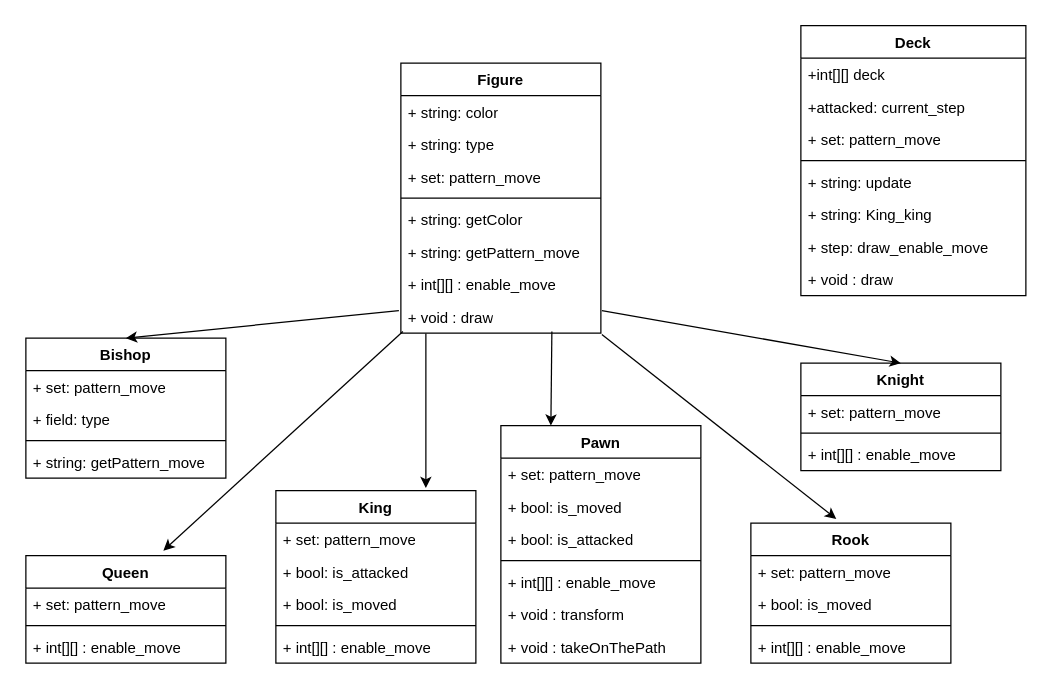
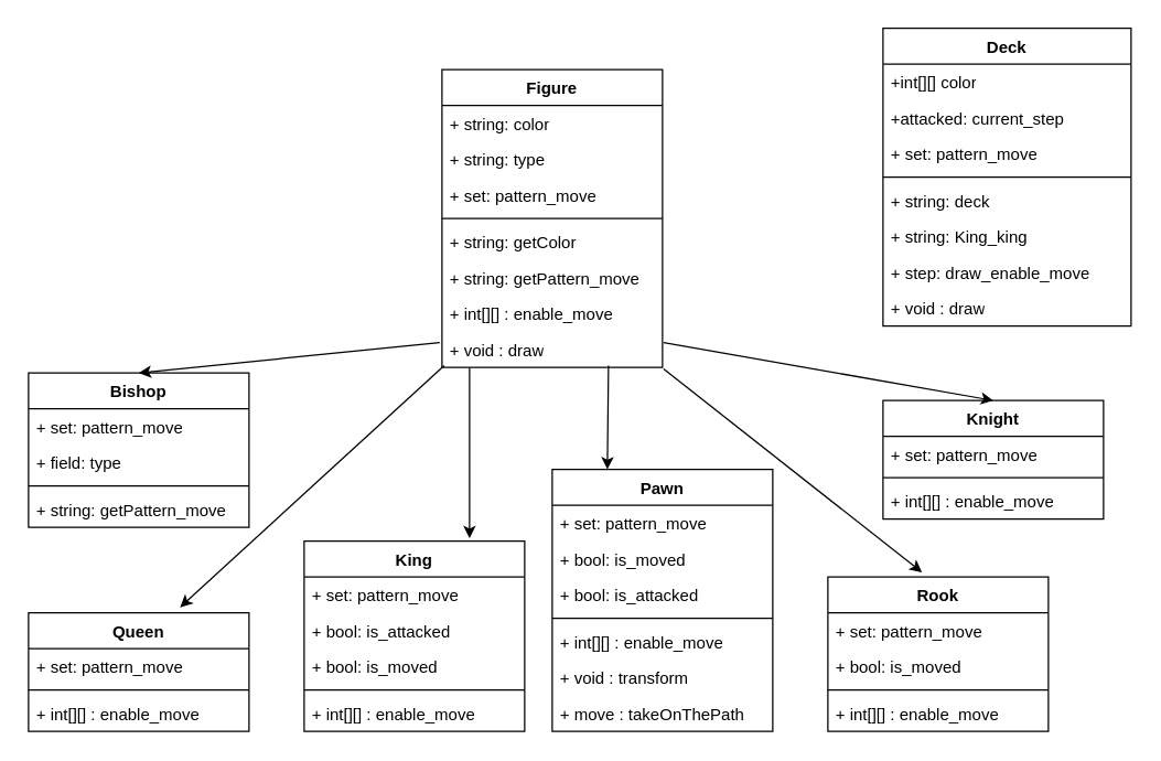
  <mxCell id="0" />
  <mxCell id="1" parent="0" />
  <mxCell id="2" value="Figure" style="swimlane;fontStyle=1;align=center;verticalAlign=top;childLayout=stackLayout;horizontal=1;startSize=26;horizontalStack=0;resizeParent=1;resizeParentMax=0;resizeLast=0;collapsible=1;marginBottom=0;whiteSpace=wrap;html=1;" vertex="1" parent="1"><mxGeometry x="320" y="50" width="160" height="216" as="geometry" /></mxCell>
  <mxCell id="3" value="+ string: color&lt;br&gt;" style="text;strokeColor=none;fillColor=none;align=left;verticalAlign=top;spacingLeft=4;spacingRight=4;overflow=hidden;rotatable=0;points=[[0,0.5],[1,0.5]];portConstraint=eastwest;whiteSpace=wrap;html=1;" vertex="1" parent="2"><mxGeometry y="26" width="160" height="26" as="geometry" /></mxCell>
  <mxCell id="4" value="+ string: type" style="text;strokeColor=none;fillColor=none;align=left;verticalAlign=top;spacingLeft=4;spacingRight=4;overflow=hidden;rotatable=0;points=[[0,0.5],[1,0.5]];portConstraint=eastwest;whiteSpace=wrap;html=1;" vertex="1" parent="2"><mxGeometry y="52" width="160" height="26" as="geometry" /></mxCell>
  <mxCell id="5" value="+ set: pattern_move" style="text;strokeColor=none;fillColor=none;align=left;verticalAlign=top;spacingLeft=4;spacingRight=4;overflow=hidden;rotatable=0;points=[[0,0.5],[1,0.5]];portConstraint=eastwest;whiteSpace=wrap;html=1;" vertex="1" parent="2"><mxGeometry y="78" width="160" height="26" as="geometry" /></mxCell>
  <mxCell id="6" value="" style="line;strokeWidth=1;fillColor=none;align=left;verticalAlign=middle;spacingTop=-1;spacingLeft=3;spacingRight=3;rotatable=0;labelPosition=right;points=[];portConstraint=eastwest;strokeColor=inherit;" vertex="1" parent="2"><mxGeometry y="104" width="160" height="8" as="geometry" /></mxCell>
  <mxCell id="7" value="+ string: getColor" style="text;strokeColor=none;fillColor=none;align=left;verticalAlign=top;spacingLeft=4;spacingRight=4;overflow=hidden;rotatable=0;points=[[0,0.5],[1,0.5]];portConstraint=eastwest;whiteSpace=wrap;html=1;" vertex="1" parent="2"><mxGeometry y="112" width="160" height="26" as="geometry" /></mxCell>
  <mxCell id="8" value="+ string: getPattern_move" style="text;strokeColor=none;fillColor=none;align=left;verticalAlign=top;spacingLeft=4;spacingRight=4;overflow=hidden;rotatable=0;points=[[0,0.5],[1,0.5]];portConstraint=eastwest;whiteSpace=wrap;html=1;" vertex="1" parent="2"><mxGeometry y="138" width="160" height="26" as="geometry" /></mxCell>
  <mxCell id="9" value="+ int[][] : enable_move" style="text;strokeColor=none;fillColor=none;align=left;verticalAlign=top;spacingLeft=4;spacingRight=4;overflow=hidden;rotatable=0;points=[[0,0.5],[1,0.5]];portConstraint=eastwest;whiteSpace=wrap;html=1;" vertex="1" parent="2"><mxGeometry y="164" width="160" height="26" as="geometry" /></mxCell>
  <mxCell id="10" value="+ void : draw" style="text;strokeColor=none;fillColor=none;align=left;verticalAlign=top;spacingLeft=4;spacingRight=4;overflow=hidden;rotatable=0;points=[[0,0.5],[1,0.5]];portConstraint=eastwest;whiteSpace=wrap;html=1;" vertex="1" parent="2"><mxGeometry y="190" width="160" height="26" as="geometry" /></mxCell>
  <mxCell id="11" value="Bishop" style="swimlane;fontStyle=1;align=center;verticalAlign=top;childLayout=stackLayout;horizontal=1;startSize=26;horizontalStack=0;resizeParent=1;resizeParentMax=0;resizeLast=0;collapsible=1;marginBottom=0;whiteSpace=wrap;html=1;" vertex="1" parent="1"><mxGeometry x="20" y="270" width="160" height="112" as="geometry" /></mxCell>
  <mxCell id="12" value="+ set: pattern_move" style="text;strokeColor=none;fillColor=none;align=left;verticalAlign=top;spacingLeft=4;spacingRight=4;overflow=hidden;rotatable=0;points=[[0,0.5],[1,0.5]];portConstraint=eastwest;whiteSpace=wrap;html=1;" vertex="1" parent="11"><mxGeometry y="26" width="160" height="26" as="geometry" /></mxCell>
  <mxCell id="13" value="+ field: type" style="text;strokeColor=none;fillColor=none;align=left;verticalAlign=top;spacingLeft=4;spacingRight=4;overflow=hidden;rotatable=0;points=[[0,0.5],[1,0.5]];portConstraint=eastwest;whiteSpace=wrap;html=1;" vertex="1" parent="11"><mxGeometry y="52" width="160" height="26" as="geometry" /></mxCell>
  <mxCell id="14" value="" style="line;strokeWidth=1;fillColor=none;align=left;verticalAlign=middle;spacingTop=-1;spacingLeft=3;spacingRight=3;rotatable=0;labelPosition=right;points=[];portConstraint=eastwest;strokeColor=inherit;" vertex="1" parent="11"><mxGeometry y="78" width="160" height="8" as="geometry" /></mxCell>
  <mxCell id="15" value="+ string: getPattern_move" style="text;strokeColor=none;fillColor=none;align=left;verticalAlign=top;spacingLeft=4;spacingRight=4;overflow=hidden;rotatable=0;points=[[0,0.5],[1,0.5]];portConstraint=eastwest;whiteSpace=wrap;html=1;" vertex="1" parent="11"><mxGeometry y="86" width="160" height="26" as="geometry" /></mxCell>
  <mxCell id="16" value="" style="endArrow=classic;html=1;rounded=0;entryX=0.5;entryY=0;entryDx=0;entryDy=0;exitX=-0.01;exitY=0.308;exitDx=0;exitDy=0;exitPerimeter=0;" edge="1" parent="1" source="10" target="11"><mxGeometry width="50" height="50" relative="1" as="geometry"><mxPoint x="400" y="270" as="sourcePoint" /><mxPoint x="430" y="240" as="targetPoint" /></mxGeometry></mxCell>
  <mxCell id="17" value="King" style="swimlane;fontStyle=1;align=center;verticalAlign=top;childLayout=stackLayout;horizontal=1;startSize=26;horizontalStack=0;resizeParent=1;resizeParentMax=0;resizeLast=0;collapsible=1;marginBottom=0;whiteSpace=wrap;html=1;" vertex="1" parent="1"><mxGeometry x="220" y="392" width="160" height="138" as="geometry" /></mxCell>
  <mxCell id="18" value="+ set: pattern_move" style="text;strokeColor=none;fillColor=none;align=left;verticalAlign=top;spacingLeft=4;spacingRight=4;overflow=hidden;rotatable=0;points=[[0,0.5],[1,0.5]];portConstraint=eastwest;whiteSpace=wrap;html=1;" vertex="1" parent="17"><mxGeometry y="26" width="160" height="26" as="geometry" /></mxCell>
  <mxCell id="19" value="+ bool: is_attacked" style="text;strokeColor=none;fillColor=none;align=left;verticalAlign=top;spacingLeft=4;spacingRight=4;overflow=hidden;rotatable=0;points=[[0,0.5],[1,0.5]];portConstraint=eastwest;whiteSpace=wrap;html=1;" vertex="1" parent="17"><mxGeometry y="52" width="160" height="26" as="geometry" /></mxCell>
  <mxCell id="20" value="+ bool: is_moved" style="text;strokeColor=none;fillColor=none;align=left;verticalAlign=top;spacingLeft=4;spacingRight=4;overflow=hidden;rotatable=0;points=[[0,0.5],[1,0.5]];portConstraint=eastwest;whiteSpace=wrap;html=1;" vertex="1" parent="17"><mxGeometry y="78" width="160" height="26" as="geometry" /></mxCell>
  <mxCell id="21" value="" style="line;strokeWidth=1;fillColor=none;align=left;verticalAlign=middle;spacingTop=-1;spacingLeft=3;spacingRight=3;rotatable=0;labelPosition=right;points=[];portConstraint=eastwest;strokeColor=inherit;" vertex="1" parent="17"><mxGeometry y="104" width="160" height="8" as="geometry" /></mxCell>
  <mxCell id="22" value="+ int[][] : enable_move" style="text;strokeColor=none;fillColor=none;align=left;verticalAlign=top;spacingLeft=4;spacingRight=4;overflow=hidden;rotatable=0;points=[[0,0.5],[1,0.5]];portConstraint=eastwest;whiteSpace=wrap;html=1;" vertex="1" parent="17"><mxGeometry y="112" width="160" height="26" as="geometry" /></mxCell>
  <mxCell id="23" value="" style="endArrow=classic;html=1;rounded=0;exitX=0.125;exitY=1.013;exitDx=0;exitDy=0;exitPerimeter=0;" edge="1" parent="1" source="10"><mxGeometry width="50" height="50" relative="1" as="geometry"><mxPoint x="338" y="278" as="sourcePoint" /><mxPoint x="340" y="390" as="targetPoint" /></mxGeometry></mxCell>
  <mxCell id="24" value="Queen" style="swimlane;fontStyle=1;align=center;verticalAlign=top;childLayout=stackLayout;horizontal=1;startSize=26;horizontalStack=0;resizeParent=1;resizeParentMax=0;resizeLast=0;collapsible=1;marginBottom=0;whiteSpace=wrap;html=1;" vertex="1" parent="1"><mxGeometry x="20" y="444" width="160" height="86" as="geometry" /></mxCell>
  <mxCell id="25" value="+ set: pattern_move" style="text;strokeColor=none;fillColor=none;align=left;verticalAlign=top;spacingLeft=4;spacingRight=4;overflow=hidden;rotatable=0;points=[[0,0.5],[1,0.5]];portConstraint=eastwest;whiteSpace=wrap;html=1;" vertex="1" parent="24"><mxGeometry y="26" width="160" height="26" as="geometry" /></mxCell>
  <mxCell id="26" value="" style="line;strokeWidth=1;fillColor=none;align=left;verticalAlign=middle;spacingTop=-1;spacingLeft=3;spacingRight=3;rotatable=0;labelPosition=right;points=[];portConstraint=eastwest;strokeColor=inherit;" vertex="1" parent="24"><mxGeometry y="52" width="160" height="8" as="geometry" /></mxCell>
  <mxCell id="27" value="+ int[][] : enable_move" style="text;strokeColor=none;fillColor=none;align=left;verticalAlign=top;spacingLeft=4;spacingRight=4;overflow=hidden;rotatable=0;points=[[0,0.5],[1,0.5]];portConstraint=eastwest;whiteSpace=wrap;html=1;" vertex="1" parent="24"><mxGeometry y="60" width="160" height="26" as="geometry" /></mxCell>
  <mxCell id="28" value="" style="endArrow=classic;html=1;rounded=0;exitX=0.01;exitY=0.949;exitDx=0;exitDy=0;exitPerimeter=0;" edge="1" parent="1" source="10"><mxGeometry width="50" height="50" relative="1" as="geometry"><mxPoint x="351" y="279" as="sourcePoint" /><mxPoint x="130" y="440" as="targetPoint" /></mxGeometry></mxCell>
  <mxCell id="29" value="Rook" style="swimlane;fontStyle=1;align=center;verticalAlign=top;childLayout=stackLayout;horizontal=1;startSize=26;horizontalStack=0;resizeParent=1;resizeParentMax=0;resizeLast=0;collapsible=1;marginBottom=0;whiteSpace=wrap;html=1;" vertex="1" parent="1"><mxGeometry x="600" y="418" width="160" height="112" as="geometry" /></mxCell>
  <mxCell id="30" value="+ set: pattern_move" style="text;strokeColor=none;fillColor=none;align=left;verticalAlign=top;spacingLeft=4;spacingRight=4;overflow=hidden;rotatable=0;points=[[0,0.5],[1,0.5]];portConstraint=eastwest;whiteSpace=wrap;html=1;" vertex="1" parent="29"><mxGeometry y="26" width="160" height="26" as="geometry" /></mxCell>
  <mxCell id="31" value="+ bool: is_moved" style="text;strokeColor=none;fillColor=none;align=left;verticalAlign=top;spacingLeft=4;spacingRight=4;overflow=hidden;rotatable=0;points=[[0,0.5],[1,0.5]];portConstraint=eastwest;whiteSpace=wrap;html=1;" vertex="1" parent="29"><mxGeometry y="52" width="160" height="26" as="geometry" /></mxCell>
  <mxCell id="32" value="" style="line;strokeWidth=1;fillColor=none;align=left;verticalAlign=middle;spacingTop=-1;spacingLeft=3;spacingRight=3;rotatable=0;labelPosition=right;points=[];portConstraint=eastwest;strokeColor=inherit;" vertex="1" parent="29"><mxGeometry y="78" width="160" height="8" as="geometry" /></mxCell>
  <mxCell id="33" value="+ int[][] : enable_move" style="text;strokeColor=none;fillColor=none;align=left;verticalAlign=top;spacingLeft=4;spacingRight=4;overflow=hidden;rotatable=0;points=[[0,0.5],[1,0.5]];portConstraint=eastwest;whiteSpace=wrap;html=1;" vertex="1" parent="29"><mxGeometry y="86" width="160" height="26" as="geometry" /></mxCell>
  <mxCell id="34" value="" style="endArrow=classic;html=1;rounded=0;exitX=1.005;exitY=1.045;exitDx=0;exitDy=0;exitPerimeter=0;entryX=0.427;entryY=-0.03;entryDx=0;entryDy=0;entryPerimeter=0;" edge="1" parent="1" source="10" target="29"><mxGeometry width="50" height="50" relative="1" as="geometry"><mxPoint x="353" y="277" as="sourcePoint" /><mxPoint x="650" y="410" as="targetPoint" /></mxGeometry></mxCell>
  <mxCell id="35" value="Pawn" style="swimlane;fontStyle=1;align=center;verticalAlign=top;childLayout=stackLayout;horizontal=1;startSize=26;horizontalStack=0;resizeParent=1;resizeParentMax=0;resizeLast=0;collapsible=1;marginBottom=0;whiteSpace=wrap;html=1;" vertex="1" parent="1"><mxGeometry x="400" y="340" width="160" height="190" as="geometry" /></mxCell>
  <mxCell id="36" value="+ set: pattern_move" style="text;strokeColor=none;fillColor=none;align=left;verticalAlign=top;spacingLeft=4;spacingRight=4;overflow=hidden;rotatable=0;points=[[0,0.5],[1,0.5]];portConstraint=eastwest;whiteSpace=wrap;html=1;" vertex="1" parent="35"><mxGeometry y="26" width="160" height="26" as="geometry" /></mxCell>
  <mxCell id="37" value="+ bool: is_moved" style="text;strokeColor=none;fillColor=none;align=left;verticalAlign=top;spacingLeft=4;spacingRight=4;overflow=hidden;rotatable=0;points=[[0,0.5],[1,0.5]];portConstraint=eastwest;whiteSpace=wrap;html=1;" vertex="1" parent="35"><mxGeometry y="52" width="160" height="26" as="geometry" /></mxCell>
  <mxCell id="38" value="+ bool: is_attacked" style="text;strokeColor=none;fillColor=none;align=left;verticalAlign=top;spacingLeft=4;spacingRight=4;overflow=hidden;rotatable=0;points=[[0,0.5],[1,0.5]];portConstraint=eastwest;whiteSpace=wrap;html=1;" vertex="1" parent="35"><mxGeometry y="78" width="160" height="26" as="geometry" /></mxCell>
  <mxCell id="39" value="" style="line;strokeWidth=1;fillColor=none;align=left;verticalAlign=middle;spacingTop=-1;spacingLeft=3;spacingRight=3;rotatable=0;labelPosition=right;points=[];portConstraint=eastwest;strokeColor=inherit;" vertex="1" parent="35"><mxGeometry y="104" width="160" height="8" as="geometry" /></mxCell>
  <mxCell id="40" value="+ int[][] : enable_move" style="text;strokeColor=none;fillColor=none;align=left;verticalAlign=top;spacingLeft=4;spacingRight=4;overflow=hidden;rotatable=0;points=[[0,0.5],[1,0.5]];portConstraint=eastwest;whiteSpace=wrap;html=1;" vertex="1" parent="35"><mxGeometry y="112" width="160" height="26" as="geometry" /></mxCell>
  <mxCell id="41" value="+ void : transform" style="text;strokeColor=none;fillColor=none;align=left;verticalAlign=top;spacingLeft=4;spacingRight=4;overflow=hidden;rotatable=0;points=[[0,0.5],[1,0.5]];portConstraint=eastwest;whiteSpace=wrap;html=1;" vertex="1" parent="35"><mxGeometry y="138" width="160" height="26" as="geometry" /></mxCell>
- <mxCell id="42" value="+ void : takeOnThePath" style="text;strokeColor=none;fillColor=none;align=left;verticalAlign=top;spacingLeft=4;spacingRight=4;overflow=hidden;rotatable=0;points=[[0,0.5],[1,0.5]];portConstraint=eastwest;whiteSpace=wrap;html=1;" vertex="1" parent="35"><mxGeometry y="164" width="160" height="26" as="geometry" /></mxCell>
+ <mxCell id="42" value="+ move : takeOnThePath" style="text;strokeColor=none;fillColor=none;align=left;verticalAlign=top;spacingLeft=4;spacingRight=4;overflow=hidden;rotatable=0;points=[[0,0.5],[1,0.5]];portConstraint=eastwest;whiteSpace=wrap;html=1;" vertex="1" parent="35"><mxGeometry y="164" width="160" height="26" as="geometry" /></mxCell>
  <mxCell id="43" value="Knight" style="swimlane;fontStyle=1;align=center;verticalAlign=top;childLayout=stackLayout;horizontal=1;startSize=26;horizontalStack=0;resizeParent=1;resizeParentMax=0;resizeLast=0;collapsible=1;marginBottom=0;whiteSpace=wrap;html=1;" vertex="1" parent="1"><mxGeometry x="640" y="290" width="160" height="86" as="geometry" /></mxCell>
  <mxCell id="44" value="+ set: pattern_move" style="text;strokeColor=none;fillColor=none;align=left;verticalAlign=top;spacingLeft=4;spacingRight=4;overflow=hidden;rotatable=0;points=[[0,0.5],[1,0.5]];portConstraint=eastwest;whiteSpace=wrap;html=1;" vertex="1" parent="43"><mxGeometry y="26" width="160" height="26" as="geometry" /></mxCell>
  <mxCell id="45" value="" style="line;strokeWidth=1;fillColor=none;align=left;verticalAlign=middle;spacingTop=-1;spacingLeft=3;spacingRight=3;rotatable=0;labelPosition=right;points=[];portConstraint=eastwest;strokeColor=inherit;" vertex="1" parent="43"><mxGeometry y="52" width="160" height="8" as="geometry" /></mxCell>
  <mxCell id="46" value="+ int[][] : enable_move" style="text;strokeColor=none;fillColor=none;align=left;verticalAlign=top;spacingLeft=4;spacingRight=4;overflow=hidden;rotatable=0;points=[[0,0.5],[1,0.5]];portConstraint=eastwest;whiteSpace=wrap;html=1;" vertex="1" parent="43"><mxGeometry y="60" width="160" height="26" as="geometry" /></mxCell>
  <mxCell id="47" value="" style="endArrow=classic;html=1;rounded=0;exitX=1.005;exitY=0.308;exitDx=0;exitDy=0;exitPerimeter=0;entryX=0.5;entryY=0;entryDx=0;entryDy=0;" edge="1" parent="1" source="10" target="43"><mxGeometry width="50" height="50" relative="1" as="geometry"><mxPoint x="491" y="277" as="sourcePoint" /><mxPoint x="680" y="332" as="targetPoint" /></mxGeometry></mxCell>
  <mxCell id="48" value="" style="endArrow=classic;html=1;rounded=0;exitX=0.755;exitY=0.949;exitDx=0;exitDy=0;exitPerimeter=0;entryX=0.25;entryY=0;entryDx=0;entryDy=0;" edge="1" parent="1" source="10" target="35"><mxGeometry width="50" height="50" relative="1" as="geometry"><mxPoint x="350" y="276" as="sourcePoint" /><mxPoint x="350" y="400" as="targetPoint" /></mxGeometry></mxCell>
  <mxCell id="49" value="Deck" style="swimlane;fontStyle=1;align=center;verticalAlign=top;childLayout=stackLayout;horizontal=1;startSize=26;horizontalStack=0;resizeParent=1;resizeParentMax=0;resizeLast=0;collapsible=1;marginBottom=0;whiteSpace=wrap;html=1;" vertex="1" parent="1"><mxGeometry x="640" y="20" width="180" height="216" as="geometry" /></mxCell>
- <mxCell id="50" value="+int[][] deck" style="text;strokeColor=none;fillColor=none;align=left;verticalAlign=top;spacingLeft=4;spacingRight=4;overflow=hidden;rotatable=0;points=[[0,0.5],[1,0.5]];portConstraint=eastwest;whiteSpace=wrap;html=1;" vertex="1" parent="49"><mxGeometry y="26" width="180" height="26" as="geometry" /></mxCell>
+ <mxCell id="50" value="+int[][] color" style="text;strokeColor=none;fillColor=none;align=left;verticalAlign=top;spacingLeft=4;spacingRight=4;overflow=hidden;rotatable=0;points=[[0,0.5],[1,0.5]];portConstraint=eastwest;whiteSpace=wrap;html=1;" vertex="1" parent="49"><mxGeometry y="26" width="180" height="26" as="geometry" /></mxCell>
  <mxCell id="51" value="+attacked: current_step" style="text;strokeColor=none;fillColor=none;align=left;verticalAlign=top;spacingLeft=4;spacingRight=4;overflow=hidden;rotatable=0;points=[[0,0.5],[1,0.5]];portConstraint=eastwest;whiteSpace=wrap;html=1;" vertex="1" parent="49"><mxGeometry y="52" width="180" height="26" as="geometry" /></mxCell>
  <mxCell id="52" value="+ set: pattern_move" style="text;strokeColor=none;fillColor=none;align=left;verticalAlign=top;spacingLeft=4;spacingRight=4;overflow=hidden;rotatable=0;points=[[0,0.5],[1,0.5]];portConstraint=eastwest;whiteSpace=wrap;html=1;" vertex="1" parent="49"><mxGeometry y="78" width="180" height="26" as="geometry" /></mxCell>
  <mxCell id="53" value="" style="line;strokeWidth=1;fillColor=none;align=left;verticalAlign=middle;spacingTop=-1;spacingLeft=3;spacingRight=3;rotatable=0;labelPosition=right;points=[];portConstraint=eastwest;strokeColor=inherit;" vertex="1" parent="49"><mxGeometry y="104" width="180" height="8" as="geometry" /></mxCell>
- <mxCell id="54" value="+ string: update" style="text;strokeColor=none;fillColor=none;align=left;verticalAlign=top;spacingLeft=4;spacingRight=4;overflow=hidden;rotatable=0;points=[[0,0.5],[1,0.5]];portConstraint=eastwest;whiteSpace=wrap;html=1;" vertex="1" parent="49"><mxGeometry y="112" width="180" height="26" as="geometry" /></mxCell>
+ <mxCell id="54" value="+ string: deck" style="text;strokeColor=none;fillColor=none;align=left;verticalAlign=top;spacingLeft=4;spacingRight=4;overflow=hidden;rotatable=0;points=[[0,0.5],[1,0.5]];portConstraint=eastwest;whiteSpace=wrap;html=1;" vertex="1" parent="49"><mxGeometry y="112" width="180" height="26" as="geometry" /></mxCell>
  <mxCell id="55" value="+ string: King_king" style="text;strokeColor=none;fillColor=none;align=left;verticalAlign=top;spacingLeft=4;spacingRight=4;overflow=hidden;rotatable=0;points=[[0,0.5],[1,0.5]];portConstraint=eastwest;whiteSpace=wrap;html=1;" vertex="1" parent="49"><mxGeometry y="138" width="180" height="26" as="geometry" /></mxCell>
  <mxCell id="56" value="+ step: draw_enable_move" style="text;strokeColor=none;fillColor=none;align=left;verticalAlign=top;spacingLeft=4;spacingRight=4;overflow=hidden;rotatable=0;points=[[0,0.5],[1,0.5]];portConstraint=eastwest;whiteSpace=wrap;html=1;" vertex="1" parent="49"><mxGeometry y="164" width="180" height="26" as="geometry" /></mxCell>
  <mxCell id="57" value="+ void : draw" style="text;strokeColor=none;fillColor=none;align=left;verticalAlign=top;spacingLeft=4;spacingRight=4;overflow=hidden;rotatable=0;points=[[0,0.5],[1,0.5]];portConstraint=eastwest;whiteSpace=wrap;html=1;" vertex="1" parent="49"><mxGeometry y="190" width="180" height="26" as="geometry" /></mxCell>
